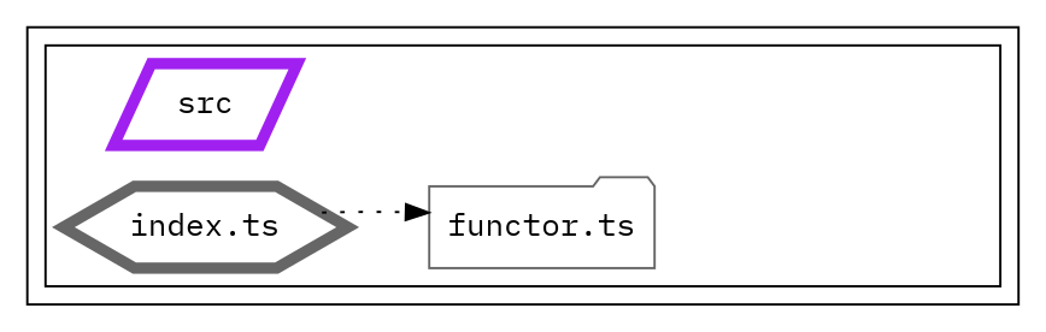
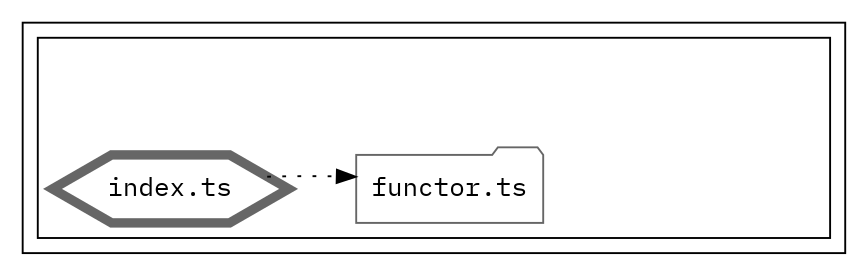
  digraph {
    compound=true
    rankdir=LR
    fontname="IBM Plex Mono"
    node [color=gray40 fontname="IBM Plex Mono"]
    edge [style=invis fontname="IBM Plex Mono"]
    n1 [label="functor.ts" shape=folder]
    exit_src [style=invis color=""]
-   n3 [color=purple label=src penwidth=5 shape=parallelogram]
    n4 [label="index.ts" penwidth=5 shape=hexagon]
    subgraph cluster_1 {
      color="#000000"
      subgraph cluster_2 {
        color="#000000"
        n1
        exit_src
-       n3
        n4
      }
    }
    n1 -> exit_src
    exit_src -> exit_src
    exit_src -> exit_src
    n4 -> n1
    n4 -> n1 [color=black style=dotted]
    n4 -> exit_src
  }
